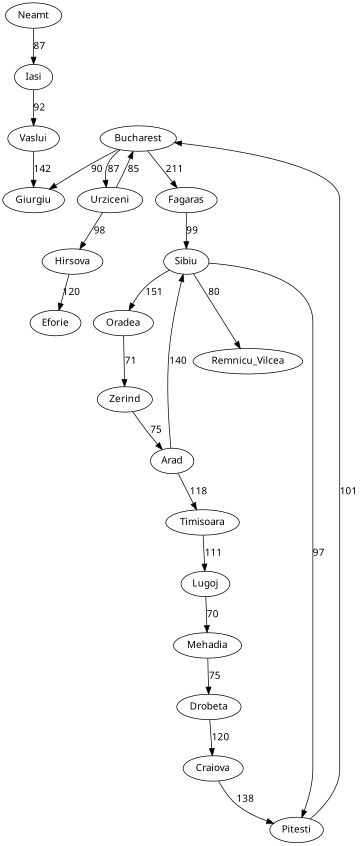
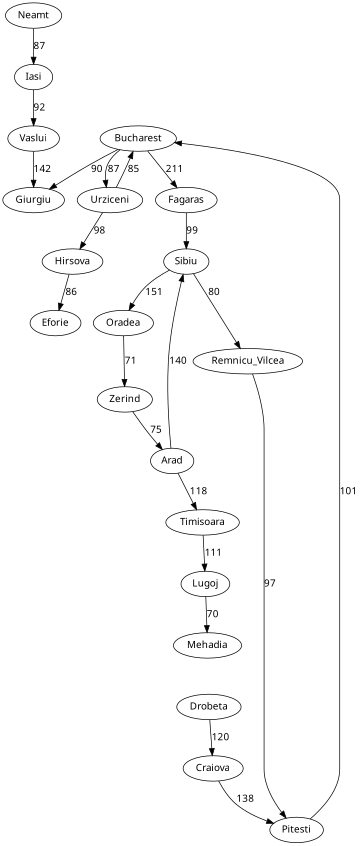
  digraph {
    fontname="Noto Sans"
    node [fontname="Noto Sans"]
    edge [fontname="Noto Sans"]
    n1 [label=Neamt]
    n2 [label=Iasi]
    n3 [label=Vaslui]
    n4 [label=Giurgiu]
    n5 [label=Urziceni]
    n6 [label=Hirsova]
    n7 [label=Bucharest]
    n8 [label=Eforie]
    n9 [label=Fagaras]
    n10 [label=Sibiu]
    n11 [label=Pitesti]
    n12 [label=Craiova]
    n13 [label=Drobeta]
    n14 [label=Mehadia]
    n15 [label=Lugoj]
    n16 [label=Timisoara]
    n17 [label=Arad]
    n18 [label=Oradea]
    n19 [label=Remnicu_Vilcea]
    n20 [label=Zerind]
    n1 -> n2 [label=87]
    n2 -> n3 [label=92]
    n3 -> n4 [label=142]
    n5 -> n6 [label=98]
    n5 -> n7 [label=85]
-   n6 -> n8 [label=120]
+   n6 -> n8 [label=86]
    n7 -> n4 [label=90]
    n7 -> n5 [label=87]
    n7 -> n9 [label=211]
    n9 -> n10 [label=99]
    n10 -> n18 [label=151]
    n10 -> n19 [label=80]
    n11 -> n7 [label=101]
    n12 -> n11 [label=138]
    n13 -> n12 [label=120]
-   n14 -> n13 [label=75]
    n15 -> n14 [label=70]
    n16 -> n15 [label=111]
    n17 -> n10 [label=140]
    n17 -> n16 [label=118]
    n18 -> n20 [label=71]
-   n10 -> n11 [label=97]
+   n19 -> n11 [label=97]
    n20 -> n17 [label=75]
  }
